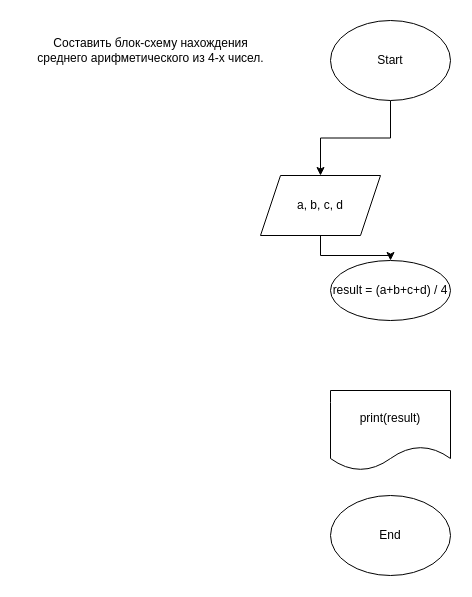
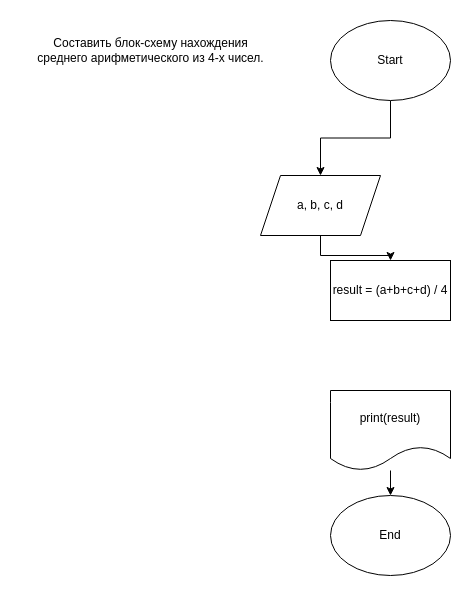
  <mxCell id="0" />
  <mxCell id="1" parent="0" />
  <mxCell id="2" value="" style="edgeStyle=orthogonalEdgeStyle;rounded=0;orthogonalLoop=1;jettySize=auto;html=1;" edge="1" parent="1" source="3" target="5"><mxGeometry relative="1" as="geometry" /></mxCell>
  <mxCell id="3" value="Start" style="ellipse;whiteSpace=wrap;html=1;" vertex="1" parent="1"><mxGeometry x="330" y="20" width="120" height="80" as="geometry" /></mxCell>
  <mxCell id="4" value="" style="edgeStyle=orthogonalEdgeStyle;rounded=0;orthogonalLoop=1;jettySize=auto;html=1;" edge="1" parent="1" source="5" target="7"><mxGeometry relative="1" as="geometry" /></mxCell>
  <mxCell id="5" value="a, b, c, d" style="shape=parallelogram;perimeter=parallelogramPerimeter;whiteSpace=wrap;html=1;fixedSize=1;" vertex="1" parent="1"><mxGeometry x="260" y="175" width="120" height="60" as="geometry" /></mxCell>
  <mxCell id="6" value="Составить блок-схему нахождения&lt;br&gt;&amp;nbsp;среднего арифметического из 4-х чисел.&amp;nbsp;" style="text;html=1;align=center;verticalAlign=middle;resizable=0;points=[];autosize=1;strokeColor=none;fillColor=none;" vertex="1" parent="1"><mxGeometry x="20" y="30" width="260" height="40" as="geometry" /></mxCell>
- <mxCell id="7" value="result = (a+b+c+d) / 4" style="ellipse;whiteSpace=wrap;html=1;" vertex="1" parent="1"><mxGeometry x="330" y="260" width="120" height="60" as="geometry" /></mxCell>
+ <mxCell id="7" value="result = (a+b+c+d) / 4" style="whiteSpace=wrap;html=1;" vertex="1" parent="1"><mxGeometry x="330" y="260" width="120" height="60" as="geometry" /></mxCell>
+ <mxCell id="8" value="" style="edgeStyle=orthogonalEdgeStyle;rounded=0;orthogonalLoop=1;jettySize=auto;html=1;" edge="1" parent="1" source="9" target="10"><mxGeometry relative="1" as="geometry" /></mxCell>
  <mxCell id="9" value="print(result)" style="shape=document;whiteSpace=wrap;html=1;boundedLbl=1;" vertex="1" parent="1"><mxGeometry x="330" y="390" width="120" height="80" as="geometry" /></mxCell>
  <mxCell id="10" value="End" style="ellipse;whiteSpace=wrap;html=1;" vertex="1" parent="1"><mxGeometry x="330" y="495" width="120" height="80" as="geometry" /></mxCell>
